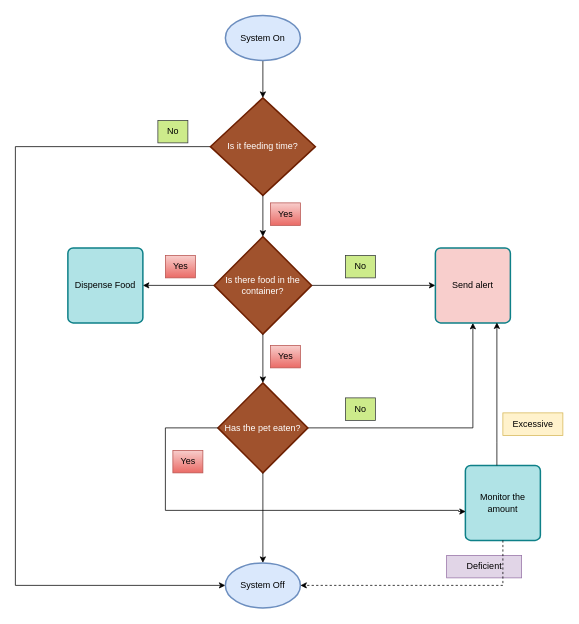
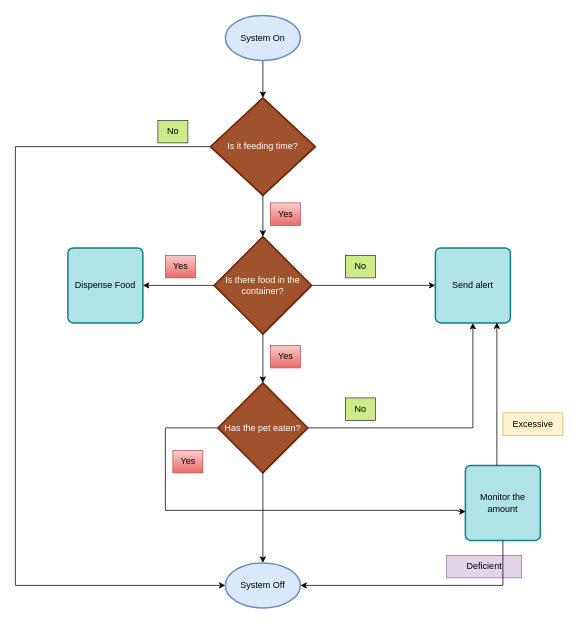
  <mxCell id="0" />
  <mxCell id="1" parent="0" />
  <mxCell id="2" style="edgeStyle=orthogonalEdgeStyle;rounded=0;orthogonalLoop=1;jettySize=auto;html=1;exitX=0.5;exitY=1;exitDx=0;exitDy=0;" parent="1" edge="1"><mxGeometry relative="1" as="geometry"><mxPoint x="350" y="80" as="sourcePoint" /><mxPoint x="350" y="130" as="targetPoint" /></mxGeometry></mxCell>
  <mxCell id="3" value="System On" style="strokeWidth=2;html=1;shape=mxgraph.flowchart.start_1;whiteSpace=wrap;fillColor=#dae8fc;strokeColor=#6c8ebf;" parent="1" vertex="1"><mxGeometry x="300" y="20" width="100" height="60" as="geometry" /></mxCell>
  <mxCell id="4" style="edgeStyle=orthogonalEdgeStyle;rounded=0;orthogonalLoop=1;jettySize=auto;html=1;exitX=0;exitY=0.5;exitDx=0;exitDy=0;exitPerimeter=0;entryX=0;entryY=0.5;entryDx=0;entryDy=0;entryPerimeter=0;" parent="1" source="5" target="13" edge="1"><mxGeometry relative="1" as="geometry"><mxPoint x="140" y="780" as="targetPoint" /><Array as="points"><mxPoint x="20" y="195" /><mxPoint x="20" y="780" /></Array></mxGeometry></mxCell>
  <mxCell id="5" value="Is it feeding time?" style="strokeWidth=2;html=1;shape=mxgraph.flowchart.decision;whiteSpace=wrap;fillColor=#a0522d;fontColor=#ffffff;strokeColor=#6D1F00;" parent="1" vertex="1"><mxGeometry x="280" y="130" width="140" height="130" as="geometry" /></mxCell>
  <mxCell id="6" value="Dispense Food" style="rounded=1;whiteSpace=wrap;html=1;absoluteArcSize=1;arcSize=14;strokeWidth=2;fillColor=#b0e3e6;strokeColor=#0e8088;" parent="1" vertex="1"><mxGeometry x="90" y="330" width="100" height="100" as="geometry" /></mxCell>
  <mxCell id="7" style="edgeStyle=orthogonalEdgeStyle;rounded=0;orthogonalLoop=1;jettySize=auto;html=1;exitX=1;exitY=0.5;exitDx=0;exitDy=0;exitPerimeter=0;entryX=0;entryY=0.5;entryDx=0;entryDy=0;" parent="1" source="9" target="12" edge="1"><mxGeometry relative="1" as="geometry" /></mxCell>
  <mxCell id="8" style="edgeStyle=orthogonalEdgeStyle;rounded=0;orthogonalLoop=1;jettySize=auto;html=1;entryX=1;entryY=0.5;entryDx=0;entryDy=0;" edge="1" parent="1" source="9" target="6"><mxGeometry relative="1" as="geometry" /></mxCell>
  <mxCell id="9" value="Is there food in the&lt;div&gt;container?&lt;/div&gt;" style="strokeWidth=2;html=1;shape=mxgraph.flowchart.decision;whiteSpace=wrap;fillColor=#a0522d;fontColor=#ffffff;strokeColor=#6D1F00;" parent="1" vertex="1"><mxGeometry x="285" y="315" width="130" height="130" as="geometry" /></mxCell>
  <mxCell id="10" style="edgeStyle=orthogonalEdgeStyle;rounded=0;orthogonalLoop=1;jettySize=auto;html=1;exitX=1;exitY=0.5;exitDx=0;exitDy=0;exitPerimeter=0;entryX=0.5;entryY=1;entryDx=0;entryDy=0;" parent="1" source="11" target="12" edge="1"><mxGeometry relative="1" as="geometry"><mxPoint x="630" y="570" as="targetPoint" /></mxGeometry></mxCell>
  <mxCell id="11" value="Has the pet eaten?" style="strokeWidth=2;html=1;shape=mxgraph.flowchart.decision;whiteSpace=wrap;fillColor=#a0522d;fontColor=#ffffff;strokeColor=#6D1F00;" parent="1" vertex="1"><mxGeometry x="290" y="510" width="120" height="120" as="geometry" /></mxCell>
- <mxCell id="12" value="Send alert" style="rounded=1;whiteSpace=wrap;html=1;absoluteArcSize=1;arcSize=14;strokeWidth=2;fillColor=#f8cecc;strokeColor=#0e8088;" parent="1" vertex="1"><mxGeometry x="580" y="330" width="100" height="100" as="geometry" /></mxCell>
+ <mxCell id="12" value="Send alert" style="rounded=1;whiteSpace=wrap;html=1;absoluteArcSize=1;arcSize=14;strokeWidth=2;fillColor=#b0e3e6;strokeColor=#0e8088;" parent="1" vertex="1"><mxGeometry x="580" y="330" width="100" height="100" as="geometry" /></mxCell>
  <mxCell id="13" value="System Off" style="strokeWidth=2;html=1;shape=mxgraph.flowchart.start_1;whiteSpace=wrap;fillColor=#dae8fc;strokeColor=#6c8ebf;" parent="1" vertex="1"><mxGeometry x="300" y="750" width="100" height="60" as="geometry" /></mxCell>
  <mxCell id="14" style="edgeStyle=orthogonalEdgeStyle;rounded=0;orthogonalLoop=1;jettySize=auto;html=1;exitX=0.5;exitY=1;exitDx=0;exitDy=0;exitPerimeter=0;entryX=0.5;entryY=0;entryDx=0;entryDy=0;entryPerimeter=0;" parent="1" source="11" target="13" edge="1"><mxGeometry relative="1" as="geometry" /></mxCell>
  <mxCell id="15" value="Yes" style="text;html=1;align=center;verticalAlign=middle;resizable=0;points=[];autosize=1;strokeColor=#b85450;fillColor=#f8cecc;gradientColor=#ea6b66;" parent="1" vertex="1"><mxGeometry x="360" y="270" width="40" height="30" as="geometry" /></mxCell>
  <mxCell id="16" value="No" style="text;html=1;align=center;verticalAlign=middle;resizable=0;points=[];autosize=1;strokeColor=#36393d;fillColor=#cdeb8b;" parent="1" vertex="1"><mxGeometry x="460" y="340" width="40" height="30" as="geometry" /></mxCell>
  <mxCell id="17" value="No" style="text;html=1;align=center;verticalAlign=middle;resizable=0;points=[];autosize=1;strokeColor=#36393d;fillColor=#cdeb8b;" parent="1" vertex="1"><mxGeometry x="210" y="160" width="40" height="30" as="geometry" /></mxCell>
  <mxCell id="18" value="Yes" style="text;html=1;align=center;verticalAlign=middle;resizable=0;points=[];autosize=1;strokeColor=#b85450;fillColor=#f8cecc;gradientColor=#ea6b66;" parent="1" vertex="1"><mxGeometry x="360" y="460" width="40" height="30" as="geometry" /></mxCell>
  <mxCell id="19" style="edgeStyle=orthogonalEdgeStyle;rounded=0;orthogonalLoop=1;jettySize=auto;html=1;exitX=0.5;exitY=1;exitDx=0;exitDy=0;exitPerimeter=0;entryX=0.5;entryY=0;entryDx=0;entryDy=0;entryPerimeter=0;" parent="1" source="9" target="11" edge="1"><mxGeometry relative="1" as="geometry" /></mxCell>
  <mxCell id="20" value="No" style="text;html=1;align=center;verticalAlign=middle;resizable=0;points=[];autosize=1;strokeColor=#36393d;fillColor=#cdeb8b;" parent="1" vertex="1"><mxGeometry x="460" y="530" width="40" height="30" as="geometry" /></mxCell>
  <mxCell id="21" value="Monitor the amount" style="rounded=1;whiteSpace=wrap;html=1;absoluteArcSize=1;arcSize=14;strokeWidth=2;fillColor=#b0e3e6;strokeColor=#0e8088;" parent="1" vertex="1"><mxGeometry x="620" y="620" width="100" height="100" as="geometry" /></mxCell>
  <mxCell id="22" value="Deficient" style="text;html=1;align=center;verticalAlign=middle;resizable=0;points=[];autosize=1;strokeColor=#9673a6;fillColor=#e1d5e7;" parent="1" vertex="1"><mxGeometry x="595" y="740" width="100" height="30" as="geometry" /></mxCell>
  <mxCell id="23" value="Excessive" style="text;html=1;align=center;verticalAlign=middle;resizable=0;points=[];autosize=1;strokeColor=#d6b656;fillColor=#fff2cc;" parent="1" vertex="1"><mxGeometry x="670" y="550" width="80" height="30" as="geometry" /></mxCell>
- <mxCell id="24" style="edgeStyle=orthogonalEdgeStyle;rounded=0;orthogonalLoop=1;jettySize=auto;html=1;exitX=0.5;exitY=1;exitDx=0;exitDy=0;entryX=1;entryY=0.5;entryDx=0;entryDy=0;entryPerimeter=0;dashed=1;" parent="1" source="21" target="13" edge="1"><mxGeometry relative="1" as="geometry" /></mxCell>
+ <mxCell id="24" style="edgeStyle=orthogonalEdgeStyle;rounded=0;orthogonalLoop=1;jettySize=auto;html=1;exitX=0.5;exitY=1;exitDx=0;exitDy=0;entryX=1;entryY=0.5;entryDx=0;entryDy=0;entryPerimeter=0;" parent="1" source="21" target="13" edge="1"><mxGeometry relative="1" as="geometry" /></mxCell>
  <mxCell id="25" style="edgeStyle=orthogonalEdgeStyle;rounded=0;orthogonalLoop=1;jettySize=auto;html=1;entryX=0.82;entryY=0.995;entryDx=0;entryDy=0;entryPerimeter=0;" parent="1" source="21" target="12" edge="1"><mxGeometry relative="1" as="geometry"><Array as="points"><mxPoint x="662" y="590" /><mxPoint x="662" y="590" /></Array></mxGeometry></mxCell>
  <mxCell id="26" value="Yes" style="text;html=1;align=center;verticalAlign=middle;resizable=0;points=[];autosize=1;strokeColor=#b85450;fillColor=#f8cecc;gradientColor=#ea6b66;" parent="1" vertex="1"><mxGeometry x="230" y="600" width="40" height="30" as="geometry" /></mxCell>
  <mxCell id="27" style="edgeStyle=orthogonalEdgeStyle;rounded=0;orthogonalLoop=1;jettySize=auto;html=1;exitX=0;exitY=0.5;exitDx=0;exitDy=0;exitPerimeter=0;entryX=0.005;entryY=0.615;entryDx=0;entryDy=0;entryPerimeter=0;" parent="1" source="11" target="21" edge="1"><mxGeometry relative="1" as="geometry"><Array as="points"><mxPoint x="220" y="570" /><mxPoint x="220" y="680" /><mxPoint x="611" y="680" /></Array></mxGeometry></mxCell>
  <mxCell id="28" style="edgeStyle=orthogonalEdgeStyle;rounded=0;orthogonalLoop=1;jettySize=auto;html=1;exitX=0.5;exitY=1;exitDx=0;exitDy=0;exitPerimeter=0;entryX=0.5;entryY=0;entryDx=0;entryDy=0;entryPerimeter=0;" edge="1" parent="1" source="5" target="9"><mxGeometry relative="1" as="geometry" /></mxCell>
  <mxCell id="29" value="Yes" style="text;html=1;align=center;verticalAlign=middle;resizable=0;points=[];autosize=1;strokeColor=#b85450;fillColor=#f8cecc;gradientColor=#ea6b66;" vertex="1" parent="1"><mxGeometry x="220" y="340" width="40" height="30" as="geometry" /></mxCell>
